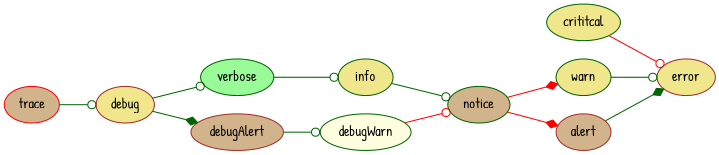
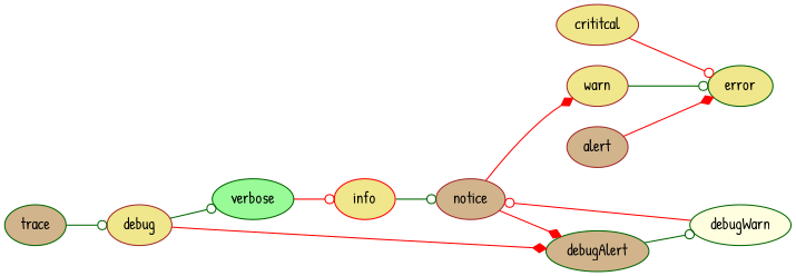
  digraph {
    fontname="Patrick Hand"
    rankdir=LR
    node [color=brown fillcolor=khaki fontname="Patrick Hand" style=filled]
    edge [arrowhead=odot color=red fontname="Patrick Hand"]
-   crititcal [color=darkgreen]
-   error
-   warn [color=darkgreen]
+   crititcal
+   error [color=darkgreen]
+   warn
    debugWarn [color=darkgreen fillcolor=lightyellow]
-   notice [color=darkgreen fillcolor=tan]
+   notice [fillcolor=tan]
    alert [fillcolor=tan]
-   info [color=darkgreen]
+   info [color=red]
    verbose [color=darkgreen fillcolor=palegreen]
-   debugAlert [fillcolor=tan]
+   debugAlert [color=darkgreen fillcolor=tan]
    debug
-   trace [color=red fillcolor=tan]
+   trace [color=darkgreen fillcolor=tan]
    crititcal -> error
    warn -> error [color=darkgreen]
    debugWarn -> notice
    notice -> warn [arrowhead=diamond]
-   notice -> alert [arrowhead=diamond]
-   alert -> error [arrowhead=diamond color=darkgreen]
+   notice -> debugAlert [arrowhead=diamond]
+   alert -> error [arrowhead=diamond]
    info -> notice [color=darkgreen]
-   verbose -> info [color=darkgreen]
+   verbose -> info
    debugAlert -> debugWarn [color=darkgreen]
    debug -> verbose [color=darkgreen]
-   debug -> debugAlert [arrowhead=diamond color=darkgreen]
+   debug -> debugAlert [arrowhead=diamond]
    trace -> debug [color=darkgreen]
  }
